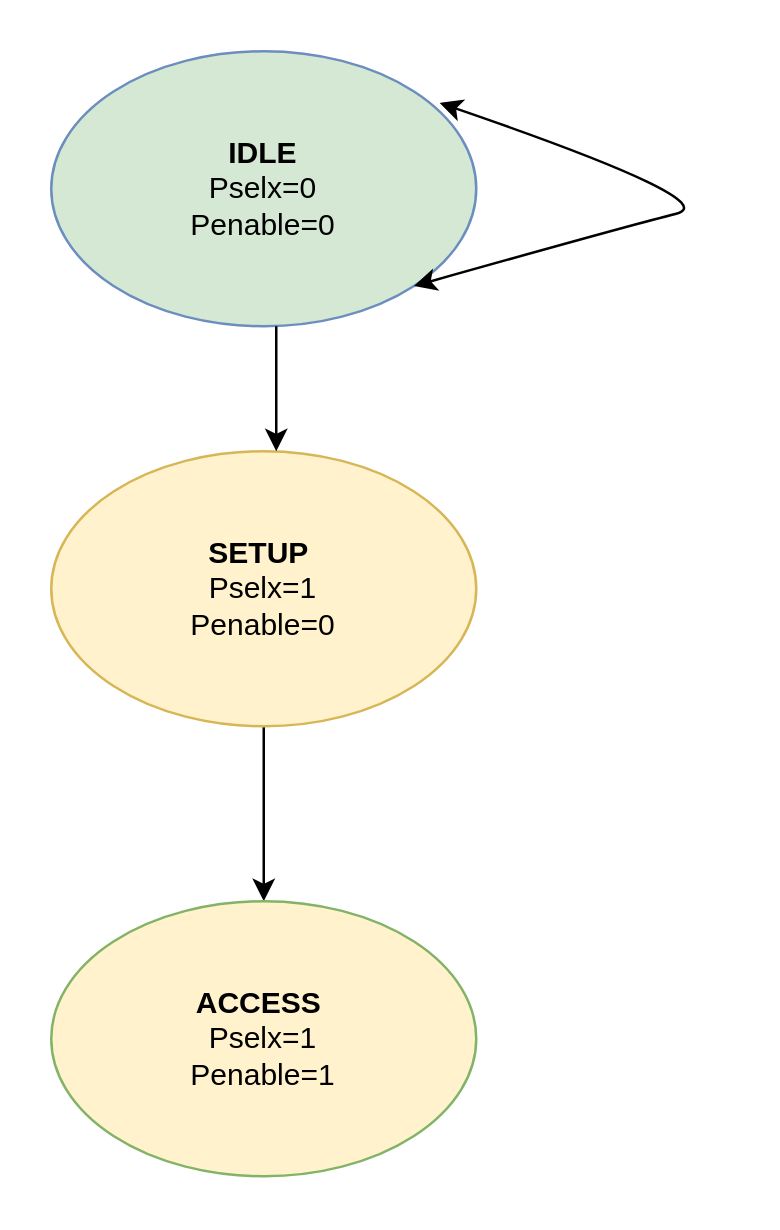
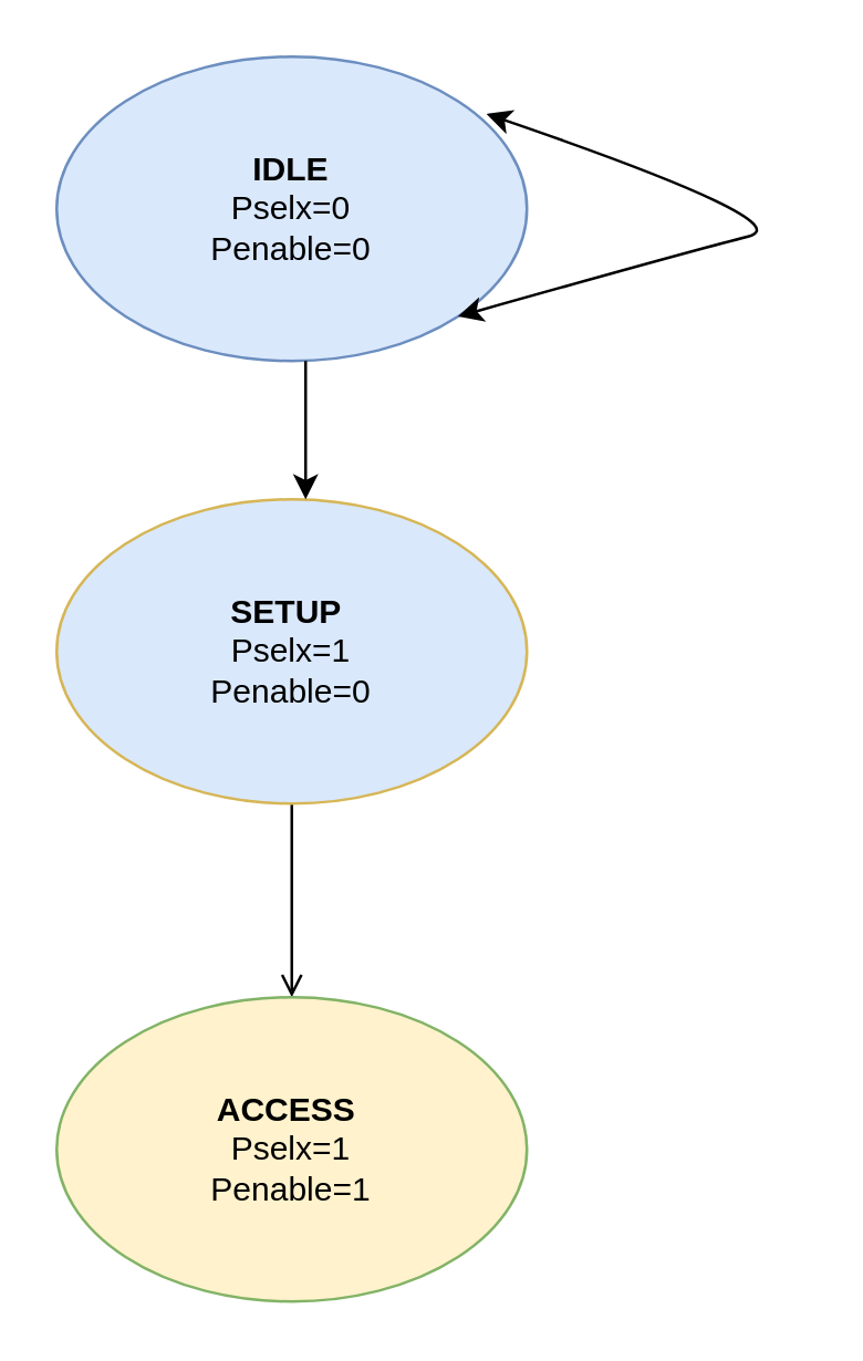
  <mxCell id="0" />
  <mxCell id="1" parent="0" />
- <mxCell id="2" value="&lt;b&gt;IDLE&lt;/b&gt;&lt;br&gt;Pselx=0&lt;br&gt;Penable=0" style="ellipse;whiteSpace=wrap;html=1;fillColor=#d5e8d4;strokeColor=#6c8ebf;" vertex="1" parent="1"><mxGeometry x="20" y="20" width="170" height="110" as="geometry" /></mxCell>
- <mxCell id="3" value="" style="edgeStyle=orthogonalEdgeStyle;rounded=0;orthogonalLoop=1;jettySize=auto;html=1;" edge="1" parent="1" source="4" target="5"><mxGeometry relative="1" as="geometry" /></mxCell>
- <mxCell id="4" value="&lt;b&gt;SETUP&amp;nbsp;&lt;/b&gt;&lt;br&gt;Pselx=1&lt;br&gt;Penable=0" style="ellipse;whiteSpace=wrap;html=1;fillColor=#fff2cc;strokeColor=#d6b656;" vertex="1" parent="1"><mxGeometry x="20" y="180" width="170" height="110" as="geometry" /></mxCell>
+ <mxCell id="2" value="&lt;b&gt;IDLE&lt;/b&gt;&lt;br&gt;Pselx=0&lt;br&gt;Penable=0" style="ellipse;whiteSpace=wrap;html=1;fillColor=#dae8fc;strokeColor=#6c8ebf;" vertex="1" parent="1"><mxGeometry x="20" y="20" width="170" height="110" as="geometry" /></mxCell>
+ <mxCell id="3" value="" style="edgeStyle=orthogonalEdgeStyle;rounded=0;orthogonalLoop=1;jettySize=auto;html=1;endArrow=open;" edge="1" parent="1" source="4" target="5"><mxGeometry relative="1" as="geometry" /></mxCell>
+ <mxCell id="4" value="&lt;b&gt;SETUP&amp;nbsp;&lt;/b&gt;&lt;br&gt;Pselx=1&lt;br&gt;Penable=0" style="ellipse;whiteSpace=wrap;html=1;fillColor=#dae8fc;strokeColor=#d6b656;" vertex="1" parent="1"><mxGeometry x="20" y="180" width="170" height="110" as="geometry" /></mxCell>
  <mxCell id="5" value="&lt;b&gt;ACCESS&amp;nbsp;&lt;br&gt;&lt;/b&gt;Pselx=1&lt;br&gt;Penable=1" style="ellipse;whiteSpace=wrap;html=1;fillColor=#fff2cc;strokeColor=#82b366;" vertex="1" parent="1"><mxGeometry x="20" y="360" width="170" height="110" as="geometry" /></mxCell>
  <mxCell id="6" value="" style="endArrow=classic;html=1;rounded=0;" edge="1" parent="1"><mxGeometry width="50" height="50" relative="1" as="geometry"><mxPoint x="110" y="130" as="sourcePoint" /><mxPoint x="110" y="180" as="targetPoint" /><Array as="points"><mxPoint x="110" y="130" /></Array></mxGeometry></mxCell>
  <mxCell id="7" value="" style="endArrow=classic;startArrow=classic;html=1;entryX=0.914;entryY=0.188;entryDx=0;entryDy=0;exitX=1;exitY=1;exitDx=0;exitDy=0;entryPerimeter=0;curved=1;targetPerimeterSpacing=5;" edge="1" parent="1" source="2" target="2"><mxGeometry width="50" height="50" relative="1" as="geometry"><mxPoint x="190" y="150" as="sourcePoint" /><mxPoint x="160" y="220" as="targetPoint" /><Array as="points"><mxPoint x="250" y="90" /><mxPoint x="290" y="80" /></Array></mxGeometry></mxCell>
